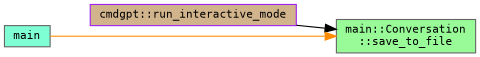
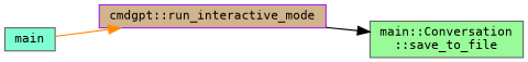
  digraph {
    fontname="DejaVu Sans Mono"
    rankdir=RL
    node [color=gray40 fontname="DejaVu Sans Mono" fontsize=10 shape=box style=filled]
    edge [dir=back fontname="DejaVu Sans Mono" fontsize=10 labelfontname=Helvetica labelfontsize=10 style=solid]
    n1 [fillcolor=palegreen fontcolor=black height=0.2 label="main::Conversation\l::save_to_file" width=0.4]
    n2 [color=purple fillcolor=tan height=0.2 label="cmdgpt::run_interactive_mode" width=0.4]
    n3 [fillcolor=aquamarine height=0.2 label=main width=0.4]
    n1 -> n2 [color=black]
-   n1 -> n3 [color=darkorange]
+   n2 -> n3 [color=darkorange]
  }
